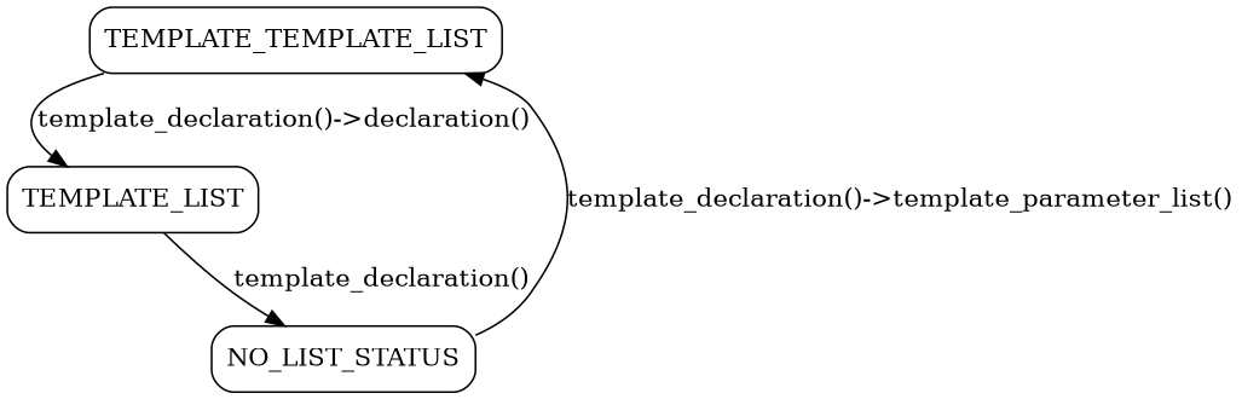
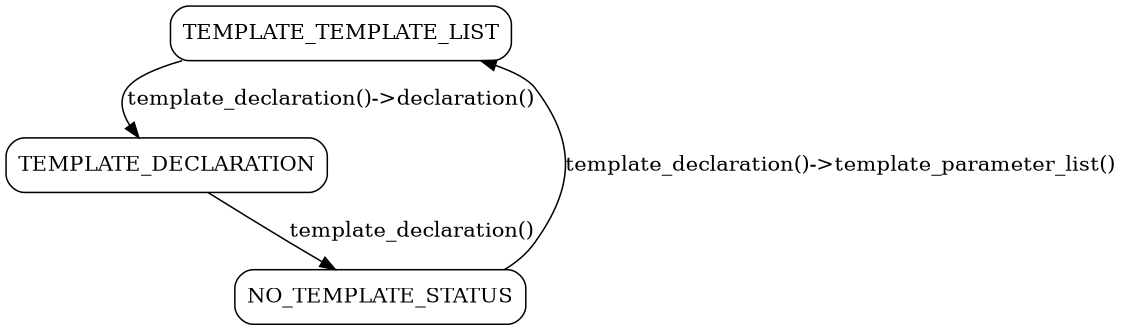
  digraph {
    node [shape=box style=rounded]
    n1 [label=TEMPLATE_TEMPLATE_LIST]
-   NO_TEMPLATE_STATUS [label=NO_LIST_STATUS]
-   TEMPLATE_DECLARATION [label=TEMPLATE_LIST]
+   NO_TEMPLATE_STATUS
+   TEMPLATE_DECLARATION
    n1 -> TEMPLATE_DECLARATION [label="template_declaration()->declaration()"]
    NO_TEMPLATE_STATUS -> n1 [label="template_declaration()->template_parameter_list()"]
    TEMPLATE_DECLARATION -> NO_TEMPLATE_STATUS [label="template_declaration()"]
  }
